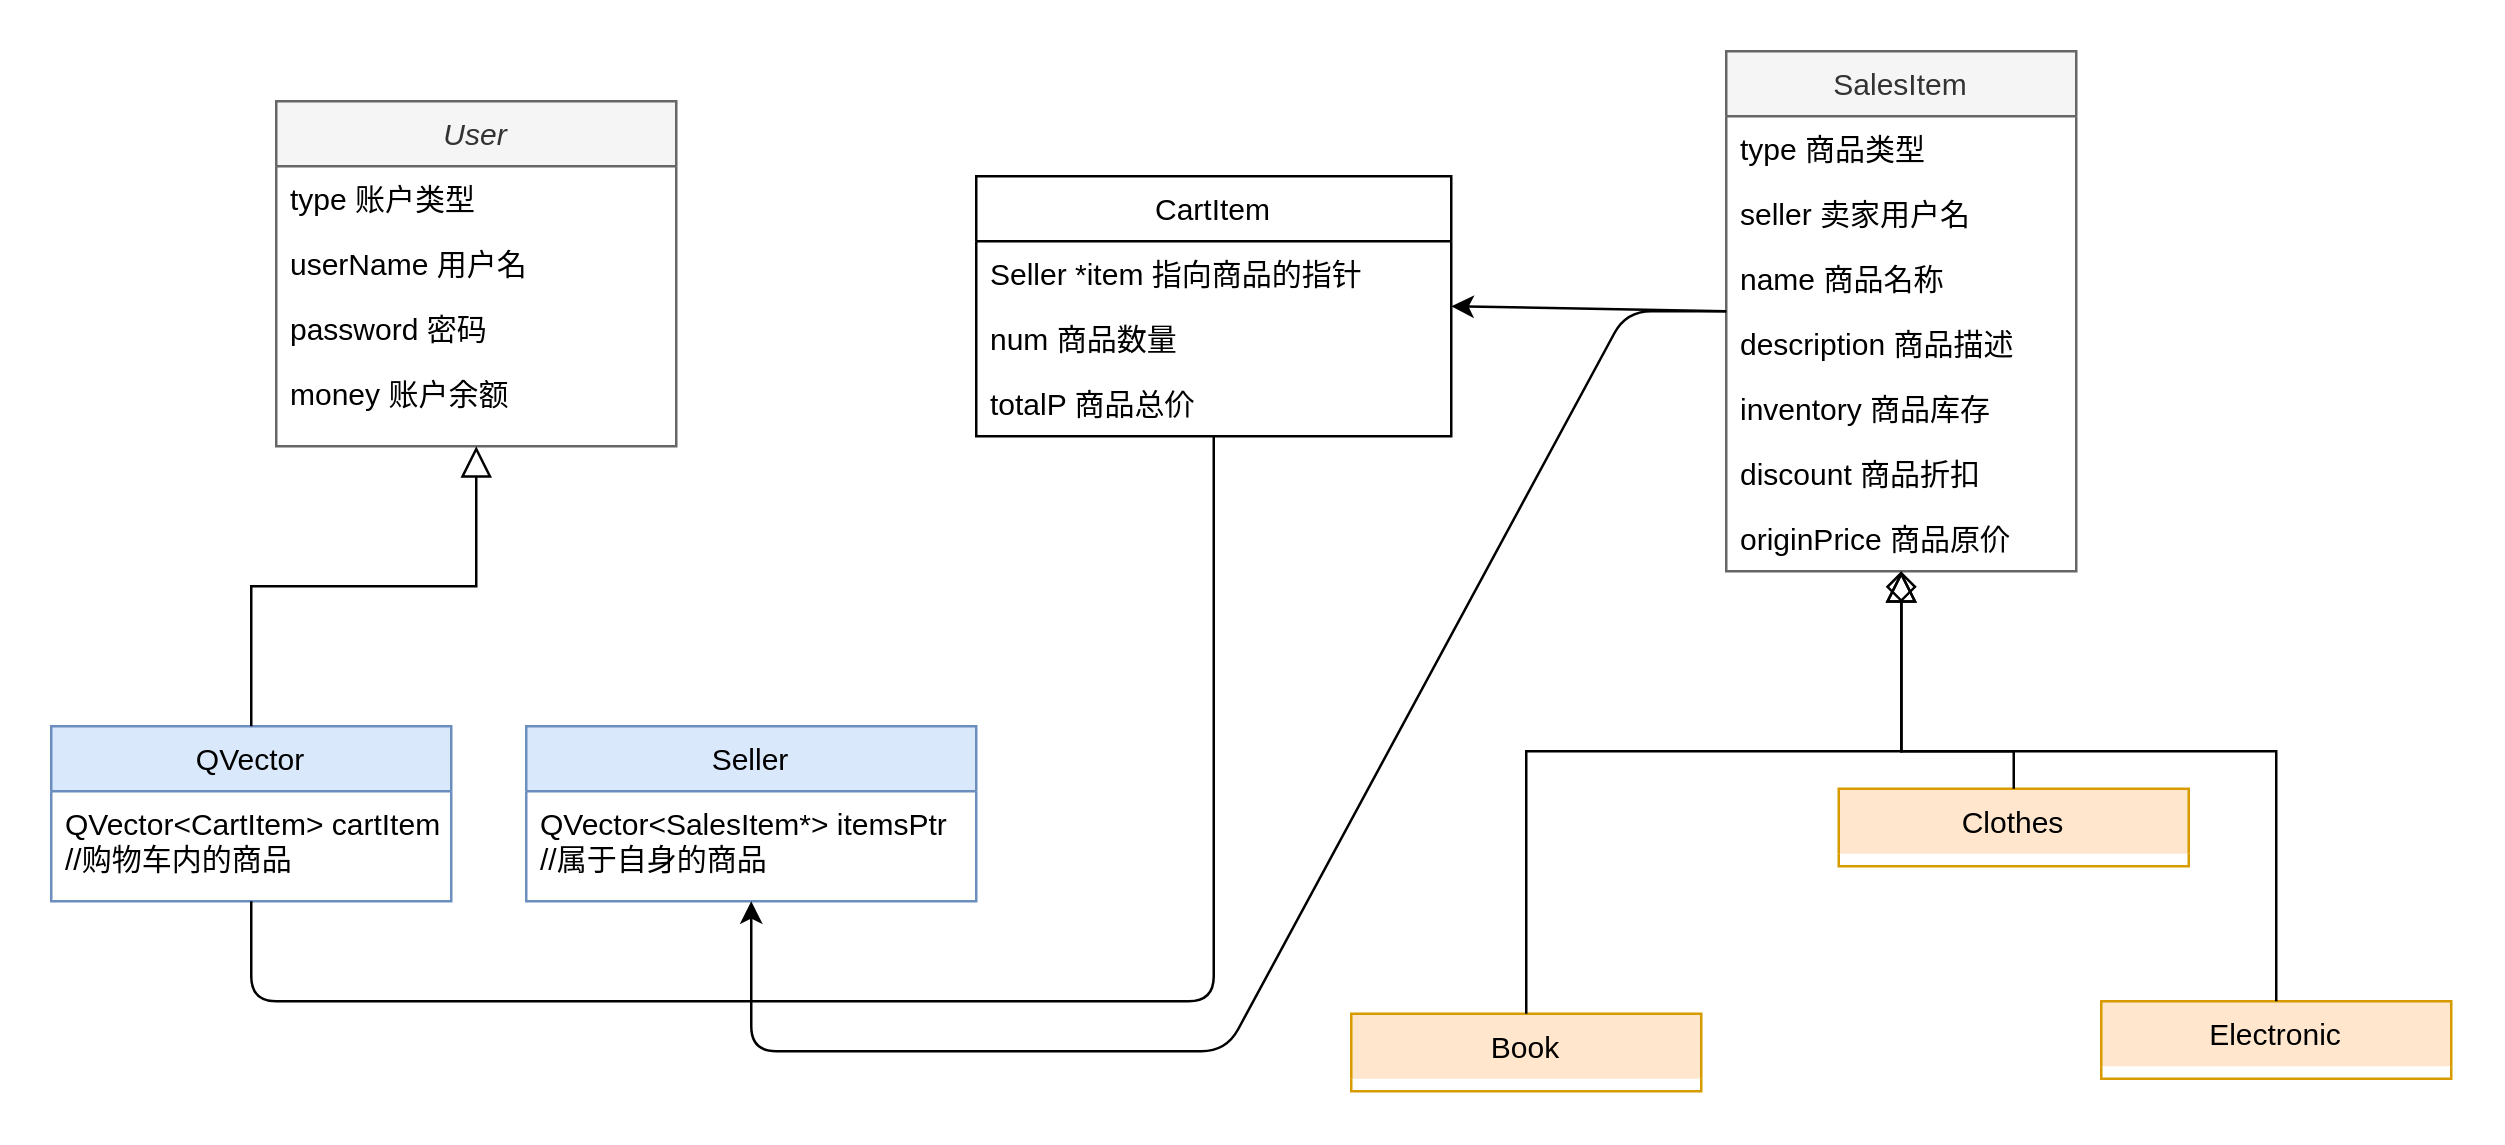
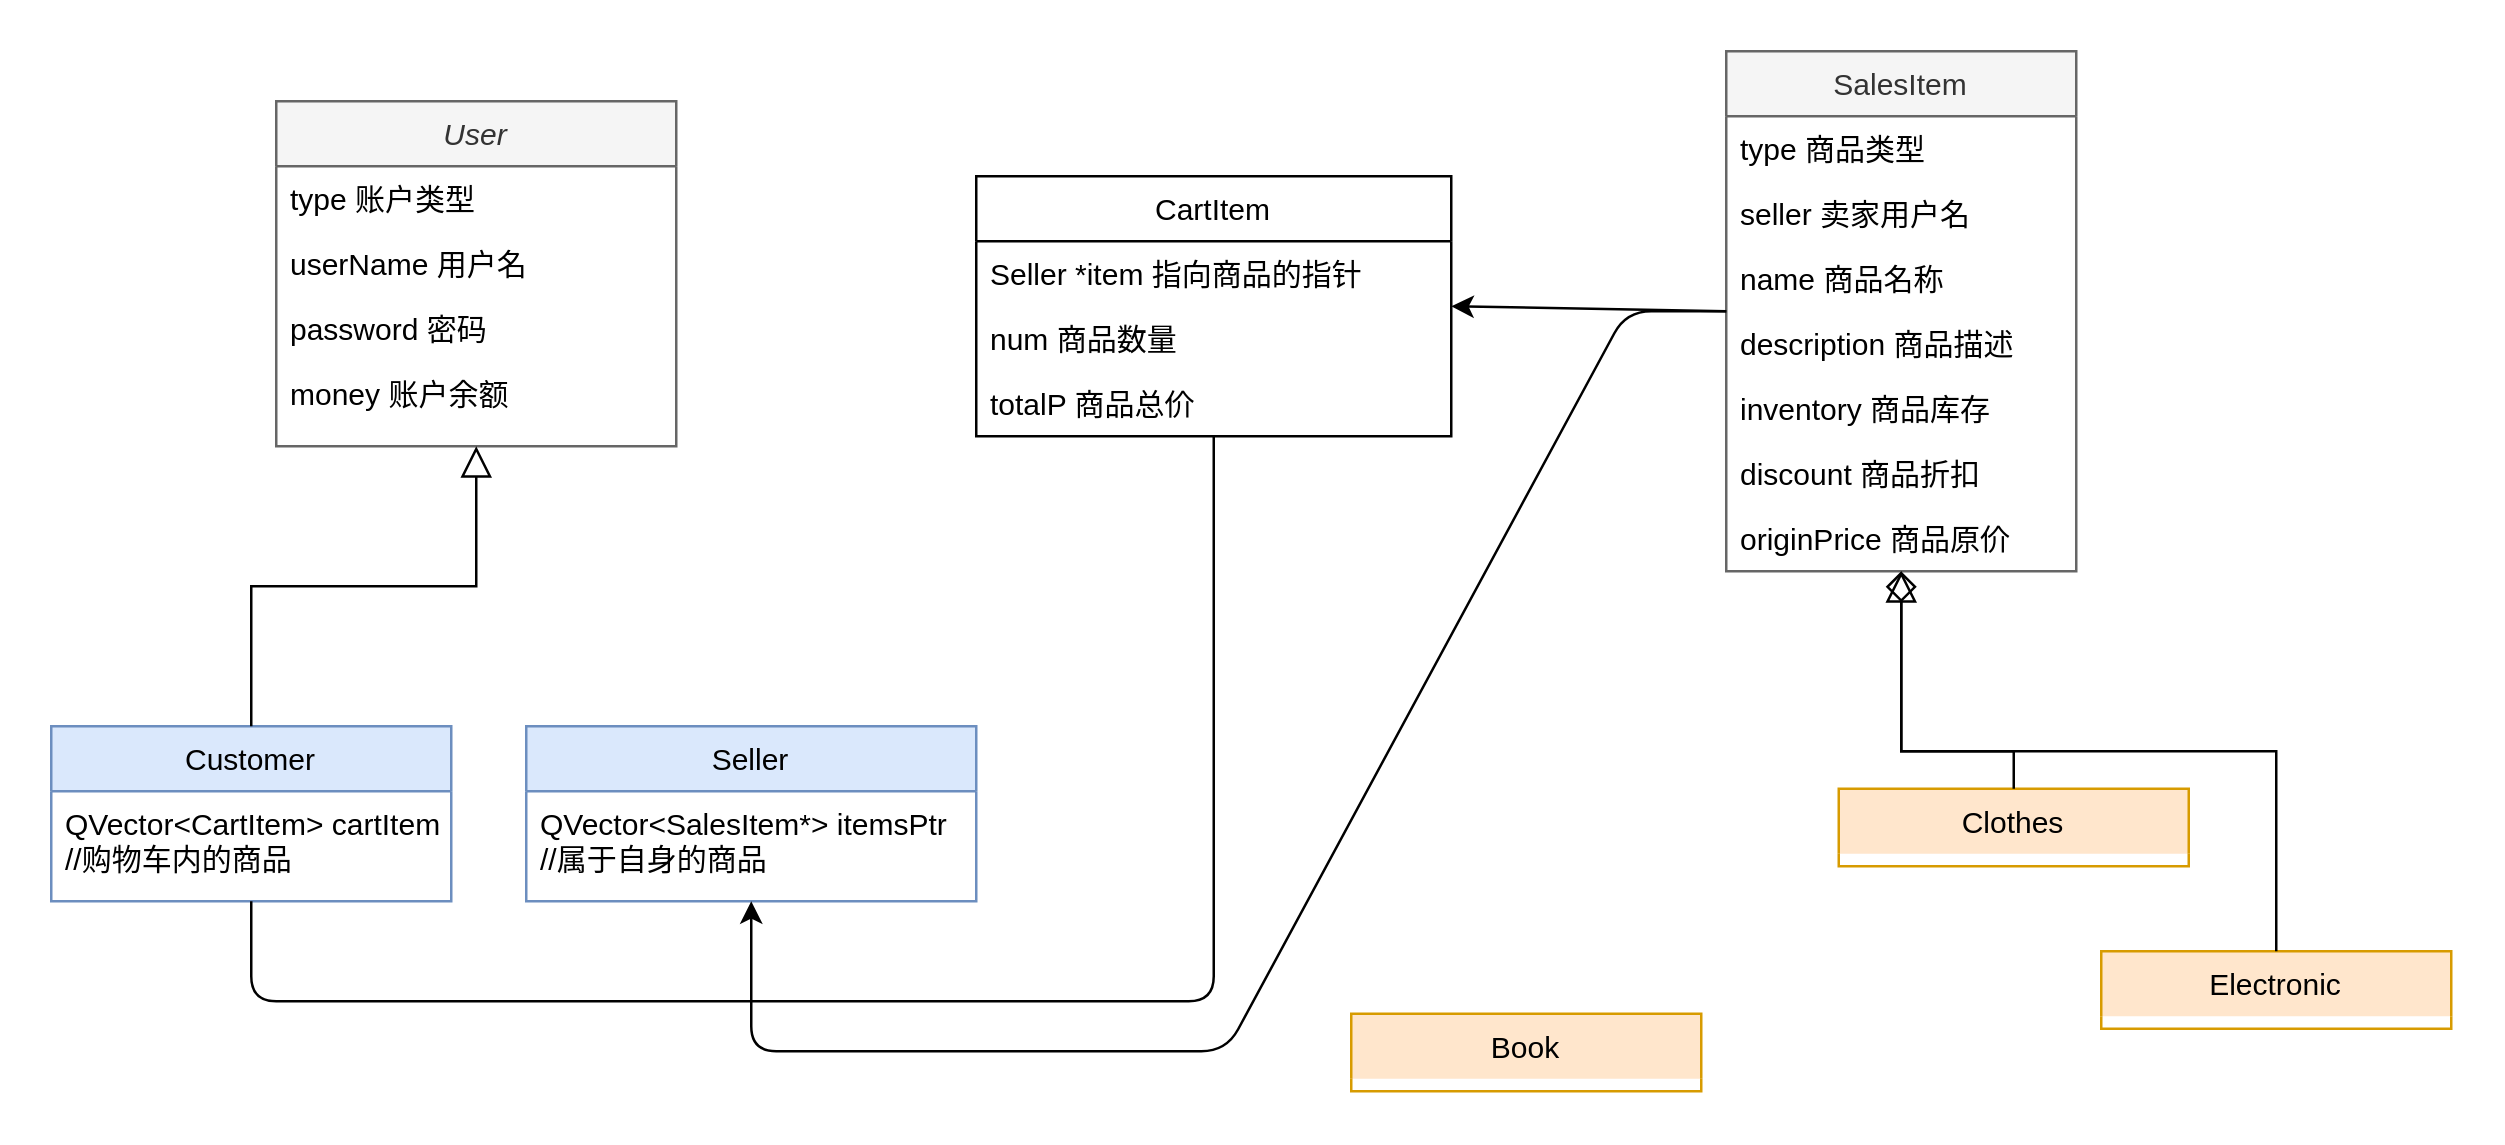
  <mxCell id="0" />
  <mxCell id="1" parent="0" />
  <mxCell id="2" value="User" style="swimlane;fontStyle=2;align=center;verticalAlign=top;childLayout=stackLayout;horizontal=1;startSize=26;horizontalStack=0;resizeParent=1;resizeLast=0;collapsible=1;marginBottom=0;rounded=0;shadow=0;strokeWidth=1;strokeColor=#666666;fillColor=#f5f5f5;fontColor=#333333;" parent="1" vertex="1"><mxGeometry x="110" y="40" width="160" height="138" as="geometry"><mxRectangle x="230" y="140" width="160" height="26" as="alternateBounds" /></mxGeometry></mxCell>
  <mxCell id="3" value="type 账户类型" style="text;align=left;verticalAlign=top;spacingLeft=4;spacingRight=4;overflow=hidden;rotatable=0;points=[[0,0.5],[1,0.5]];portConstraint=eastwest;" parent="2" vertex="1"><mxGeometry y="26" width="160" height="26" as="geometry" /></mxCell>
  <mxCell id="4" value="userName 用户名" style="text;align=left;verticalAlign=top;spacingLeft=4;spacingRight=4;overflow=hidden;rotatable=0;points=[[0,0.5],[1,0.5]];portConstraint=eastwest;rounded=0;shadow=0;html=0;" parent="2" vertex="1"><mxGeometry y="52" width="160" height="26" as="geometry" /></mxCell>
  <mxCell id="5" value="password 密码" style="text;align=left;verticalAlign=top;spacingLeft=4;spacingRight=4;overflow=hidden;rotatable=0;points=[[0,0.5],[1,0.5]];portConstraint=eastwest;rounded=0;shadow=0;html=0;" parent="2" vertex="1"><mxGeometry y="78" width="160" height="26" as="geometry" /></mxCell>
  <mxCell id="6" value="money 账户余额" style="text;align=left;verticalAlign=top;spacingLeft=4;spacingRight=4;overflow=hidden;rotatable=0;points=[[0,0.5],[1,0.5]];portConstraint=eastwest;" parent="2" vertex="1"><mxGeometry y="104" width="160" height="26" as="geometry" /></mxCell>
- <mxCell id="7" value="QVector" style="swimlane;fontStyle=0;align=center;verticalAlign=top;childLayout=stackLayout;horizontal=1;startSize=26;horizontalStack=0;resizeParent=1;resizeLast=0;collapsible=1;marginBottom=0;rounded=0;shadow=0;strokeWidth=1;fillColor=#dae8fc;strokeColor=#6c8ebf;" parent="1" vertex="1"><mxGeometry x="20" y="290" width="160" height="70" as="geometry"><mxRectangle x="10" y="280" width="160" height="26" as="alternateBounds" /></mxGeometry></mxCell>
+ <mxCell id="7" value="Customer" style="swimlane;fontStyle=0;align=center;verticalAlign=top;childLayout=stackLayout;horizontal=1;startSize=26;horizontalStack=0;resizeParent=1;resizeLast=0;collapsible=1;marginBottom=0;rounded=0;shadow=0;strokeWidth=1;fillColor=#dae8fc;strokeColor=#6c8ebf;" parent="1" vertex="1"><mxGeometry x="20" y="290" width="160" height="70" as="geometry"><mxRectangle x="10" y="280" width="160" height="26" as="alternateBounds" /></mxGeometry></mxCell>
  <mxCell id="8" value="QVector&lt;CartItem&gt; cartItem&#10;//购物车内的商品" style="text;align=left;verticalAlign=top;spacingLeft=4;spacingRight=4;overflow=hidden;rotatable=0;points=[[0,0.5],[1,0.5]];portConstraint=eastwest;" parent="7" vertex="1"><mxGeometry y="26" width="160" height="44" as="geometry" /></mxCell>
  <mxCell id="9" value="" style="endArrow=block;endSize=10;endFill=0;shadow=0;strokeWidth=1;rounded=0;edgeStyle=elbowEdgeStyle;elbow=vertical;" parent="1" source="7" target="2" edge="1"><mxGeometry width="160" relative="1" as="geometry"><mxPoint x="210" y="213" as="sourcePoint" /><mxPoint x="210" y="213" as="targetPoint" /></mxGeometry></mxCell>
  <mxCell id="10" value="Seller" style="swimlane;fontStyle=0;align=center;verticalAlign=top;childLayout=stackLayout;horizontal=1;startSize=26;horizontalStack=0;resizeParent=1;resizeLast=0;collapsible=1;marginBottom=0;rounded=0;shadow=0;strokeWidth=1;fillColor=#dae8fc;strokeColor=#6c8ebf;swimlaneLine=1;" parent="1" vertex="1"><mxGeometry x="210" y="290" width="180" height="70" as="geometry"><mxRectangle x="340" y="380" width="170" height="26" as="alternateBounds" /></mxGeometry></mxCell>
  <mxCell id="11" value="QVector&lt;SalesItem*&gt; itemsPtr&#10;//属于自身的商品" style="text;align=left;verticalAlign=top;spacingLeft=4;spacingRight=4;overflow=hidden;rotatable=0;points=[[0,0.5],[1,0.5]];portConstraint=eastwest;" parent="10" vertex="1"><mxGeometry y="26" width="180" height="34" as="geometry" /></mxCell>
  <mxCell id="12" value="SalesItem" style="swimlane;fontStyle=0;childLayout=stackLayout;horizontal=1;startSize=26;horizontalStack=0;resizeParent=1;resizeParentMax=0;resizeLast=0;collapsible=1;marginBottom=0;fillColor=#f5f5f5;strokeColor=#666666;fontColor=#333333;" vertex="1" parent="1"><mxGeometry x="690" y="20" width="140" height="208" as="geometry"><mxRectangle x="680" y="10" width="90" height="26" as="alternateBounds" /></mxGeometry></mxCell>
  <mxCell id="13" value="type 商品类型" style="text;strokeColor=none;fillColor=none;align=left;verticalAlign=top;spacingLeft=4;spacingRight=4;overflow=hidden;rotatable=0;points=[[0,0.5],[1,0.5]];portConstraint=eastwest;" vertex="1" parent="12"><mxGeometry y="26" width="140" height="26" as="geometry" /></mxCell>
  <mxCell id="14" value="seller 卖家用户名" style="text;strokeColor=none;fillColor=none;align=left;verticalAlign=top;spacingLeft=4;spacingRight=4;overflow=hidden;rotatable=0;points=[[0,0.5],[1,0.5]];portConstraint=eastwest;" vertex="1" parent="12"><mxGeometry y="52" width="140" height="26" as="geometry" /></mxCell>
  <mxCell id="15" value="name 商品名称" style="text;strokeColor=none;fillColor=none;align=left;verticalAlign=top;spacingLeft=4;spacingRight=4;overflow=hidden;rotatable=0;points=[[0,0.5],[1,0.5]];portConstraint=eastwest;" vertex="1" parent="12"><mxGeometry y="78" width="140" height="26" as="geometry" /></mxCell>
  <mxCell id="16" value="description 商品描述" style="text;strokeColor=none;fillColor=none;align=left;verticalAlign=top;spacingLeft=4;spacingRight=4;overflow=hidden;rotatable=0;points=[[0,0.5],[1,0.5]];portConstraint=eastwest;" vertex="1" parent="12"><mxGeometry y="104" width="140" height="26" as="geometry" /></mxCell>
  <mxCell id="17" value="inventory 商品库存" style="text;strokeColor=none;fillColor=none;align=left;verticalAlign=top;spacingLeft=4;spacingRight=4;overflow=hidden;rotatable=0;points=[[0,0.5],[1,0.5]];portConstraint=eastwest;" vertex="1" parent="12"><mxGeometry y="130" width="140" height="26" as="geometry" /></mxCell>
  <mxCell id="18" value="discount 商品折扣" style="text;strokeColor=none;fillColor=none;align=left;verticalAlign=top;spacingLeft=4;spacingRight=4;overflow=hidden;rotatable=0;points=[[0,0.5],[1,0.5]];portConstraint=eastwest;" vertex="1" parent="12"><mxGeometry y="156" width="140" height="26" as="geometry" /></mxCell>
  <mxCell id="19" value="originPrice 商品原价" style="text;strokeColor=none;fillColor=none;align=left;verticalAlign=top;spacingLeft=4;spacingRight=4;overflow=hidden;rotatable=0;points=[[0,0.5],[1,0.5]];portConstraint=eastwest;" vertex="1" parent="12"><mxGeometry y="182" width="140" height="26" as="geometry" /></mxCell>
  <mxCell id="20" value="Clothes" style="swimlane;fontStyle=0;childLayout=stackLayout;horizontal=1;startSize=26;horizontalStack=0;resizeParent=1;resizeParentMax=0;resizeLast=0;collapsible=1;marginBottom=0;strokeColor=#d79b00;fillColor=#ffe6cc;swimlaneLine=0;" vertex="1" parent="1"><mxGeometry x="735" y="315" width="140" height="31" as="geometry" /></mxCell>
  <mxCell id="21" value="Book" style="swimlane;fontStyle=0;childLayout=stackLayout;horizontal=1;startSize=26;horizontalStack=0;resizeParent=1;resizeParentMax=0;resizeLast=0;collapsible=1;marginBottom=0;strokeColor=#d79b00;fillColor=#ffe6cc;swimlaneLine=0;" vertex="1" parent="1"><mxGeometry x="540" y="405" width="140" height="31" as="geometry" /></mxCell>
- <mxCell id="22" value="Electronic" style="swimlane;fontStyle=0;childLayout=stackLayout;horizontal=1;startSize=26;horizontalStack=0;resizeParent=1;resizeParentMax=0;resizeLast=0;collapsible=1;marginBottom=0;strokeColor=#d79b00;fillColor=#ffe6cc;swimlaneLine=0;" vertex="1" parent="1"><mxGeometry x="840" y="400" width="140" height="31" as="geometry" /></mxCell>
- <mxCell id="23" value="" style="endArrow=block;endSize=10;endFill=0;shadow=0;strokeWidth=1;rounded=0;edgeStyle=elbowEdgeStyle;elbow=vertical;entryX=0.5;entryY=1;entryDx=0;entryDy=0;exitX=0.5;exitY=0;exitDx=0;exitDy=0;" edge="1" parent="1" source="21" target="12"><mxGeometry width="160" relative="1" as="geometry"><mxPoint x="680" y="442" as="sourcePoint" /><mxPoint x="750" y="140" as="targetPoint" /><Array as="points"><mxPoint x="680" y="300" /></Array></mxGeometry></mxCell>
+ <mxCell id="22" value="Electronic" style="swimlane;fontStyle=0;childLayout=stackLayout;horizontal=1;startSize=26;horizontalStack=0;resizeParent=1;resizeParentMax=0;resizeLast=0;collapsible=1;marginBottom=0;strokeColor=#d79b00;fillColor=#ffe6cc;swimlaneLine=0;" vertex="1" parent="1"><mxGeometry x="840" y="380" width="140" height="31" as="geometry" /></mxCell>
  <mxCell id="24" value="" style="endArrow=diamond;endSize=10;endFill=0;shadow=0;strokeWidth=1;rounded=0;edgeStyle=elbowEdgeStyle;elbow=vertical;entryX=0.5;entryY=1;entryDx=0;entryDy=0;exitX=0.5;exitY=0;exitDx=0;exitDy=0;" edge="1" parent="1" source="22" target="12"><mxGeometry width="160" relative="1" as="geometry"><mxPoint x="830" y="381" as="sourcePoint" /><mxPoint x="760" y="229" as="targetPoint" /><Array as="points"><mxPoint x="760" y="300" /></Array></mxGeometry></mxCell>
  <mxCell id="25" value="" style="endArrow=block;endSize=10;endFill=0;shadow=0;strokeWidth=1;rounded=0;edgeStyle=elbowEdgeStyle;elbow=vertical;entryX=0.5;entryY=1;entryDx=0;entryDy=0;exitX=0.5;exitY=0;exitDx=0;exitDy=0;" edge="1" parent="1" source="20" target="12"><mxGeometry width="160" relative="1" as="geometry"><mxPoint x="690" y="452" as="sourcePoint" /><mxPoint x="720" y="238" as="targetPoint" /><Array as="points"><mxPoint x="760" y="300" /></Array></mxGeometry></mxCell>
  <mxCell id="26" value="CartItem" style="swimlane;fontStyle=0;childLayout=stackLayout;horizontal=1;startSize=26;horizontalStack=0;resizeParent=1;resizeParentMax=0;resizeLast=0;collapsible=1;marginBottom=0;strokeColor=#000000;fillColor=#FFFFFF;" vertex="1" parent="1"><mxGeometry x="390" y="70" width="190" height="104" as="geometry"><mxRectangle x="380" y="60" width="80" height="26" as="alternateBounds" /></mxGeometry></mxCell>
  <mxCell id="27" value="Seller *item 指向商品的指针" style="text;strokeColor=none;fillColor=none;align=left;verticalAlign=top;spacingLeft=4;spacingRight=4;overflow=hidden;rotatable=0;points=[[0,0.5],[1,0.5]];portConstraint=eastwest;" vertex="1" parent="26"><mxGeometry y="26" width="190" height="26" as="geometry" /></mxCell>
  <mxCell id="28" value="num 商品数量" style="text;strokeColor=none;fillColor=none;align=left;verticalAlign=top;spacingLeft=4;spacingRight=4;overflow=hidden;rotatable=0;points=[[0,0.5],[1,0.5]];portConstraint=eastwest;" vertex="1" parent="26"><mxGeometry y="52" width="190" height="26" as="geometry" /></mxCell>
  <mxCell id="29" value="totalP 商品总价" style="text;strokeColor=none;fillColor=none;align=left;verticalAlign=top;spacingLeft=4;spacingRight=4;overflow=hidden;rotatable=0;points=[[0,0.5],[1,0.5]];portConstraint=eastwest;" vertex="1" parent="26"><mxGeometry y="78" width="190" height="26" as="geometry" /></mxCell>
  <mxCell id="30" value="" style="endArrow=classic;html=1;entryX=1;entryY=0.5;entryDx=0;entryDy=0;exitX=0;exitY=0.5;exitDx=0;exitDy=0;" edge="1" parent="1" source="12" target="26"><mxGeometry width="50" height="50" relative="1" as="geometry"><mxPoint x="620" y="150" as="sourcePoint" /><mxPoint x="500" y="290" as="targetPoint" /></mxGeometry></mxCell>
  <mxCell id="31" value="" style="endArrow=none;html=1;entryX=0.5;entryY=1;entryDx=0;entryDy=0;exitX=0.5;exitY=1;exitDx=0;exitDy=0;" edge="1" parent="1" source="26" target="7"><mxGeometry width="50" height="50" relative="1" as="geometry"><mxPoint x="480" y="220" as="sourcePoint" /><mxPoint x="100" y="420" as="targetPoint" /><Array as="points"><mxPoint x="485" y="400" /><mxPoint x="100" y="400" /></Array></mxGeometry></mxCell>
  <mxCell id="32" value="" style="endArrow=classic;html=1;exitX=0;exitY=0.5;exitDx=0;exitDy=0;entryX=0.5;entryY=1;entryDx=0;entryDy=0;" edge="1" parent="1" source="12" target="10"><mxGeometry width="50" height="50" relative="1" as="geometry"><mxPoint x="480" y="220" as="sourcePoint" /><mxPoint x="530" y="170" as="targetPoint" /><Array as="points"><mxPoint x="650" y="124" /><mxPoint x="490" y="420" /><mxPoint x="300" y="420" /></Array></mxGeometry></mxCell>
